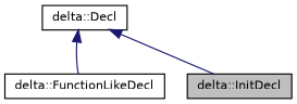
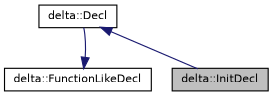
  digraph {
    node [color=black fillcolor=white fontname=Helvetica fontsize=10 shape=record style=filled]
    edge [color=midnightblue dir=back fontname=Helvetica fontsize=10 labelfontname=Helvetica labelfontsize=10 style=solid]
    n1 [fillcolor=grey75 fontcolor=black height=0.2 label="delta::InitDecl" width=0.4]
    n2 [height=0.2 label="delta::FunctionLikeDecl" width=0.4]
    n3 [height=0.2 label="delta::Decl" width=0.4]
    n3 -> n1
-   n3 -> n2
+   n2 -> n3
  }
